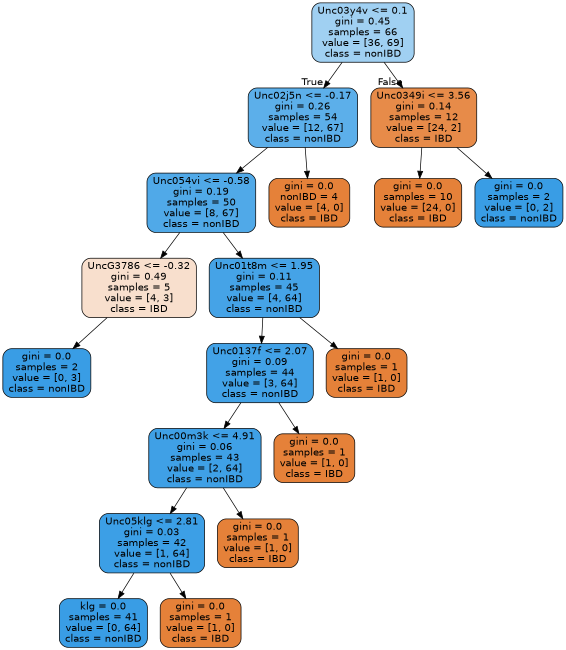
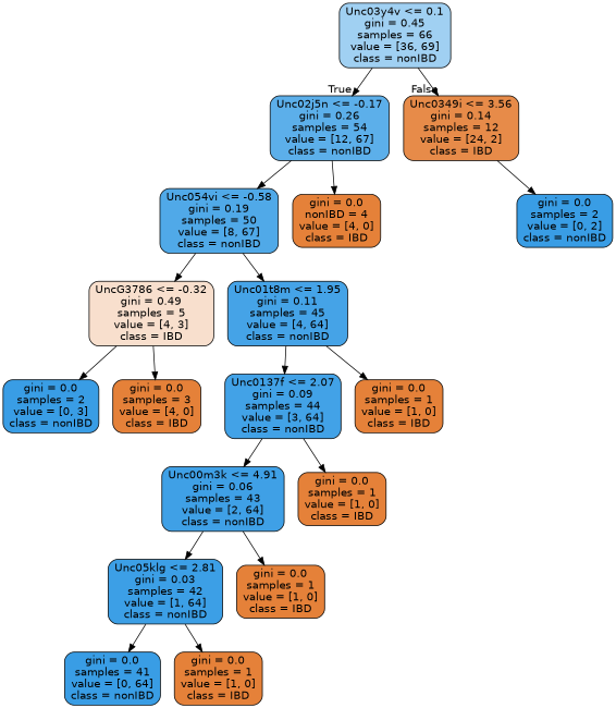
  digraph {
    node [color=black fillcolor="#e58139ff" fontname=helvetica shape=box style="filled, rounded"]
    edge [fontname=helvetica]
    n1 [fillcolor="#399de57a" label="Unc03y4v <= 0.1\ngini = 0.45\nsamples = 66\nvalue = [36, 69]\nclass = nonIBD"]
    n2 [fillcolor="#399de5d1" label="Unc02j5n <= -0.17\ngini = 0.26\nsamples = 54\nvalue = [12, 67]\nclass = nonIBD"]
    n3 [fillcolor="#e58139ea" label="Unc0349i <= 3.56\ngini = 0.14\nsamples = 12\nvalue = [24, 2]\nclass = IBD"]
    n4 [fillcolor="#399de5e1" label="Unc054vi <= -0.58\ngini = 0.19\nsamples = 50\nvalue = [8, 67]\nclass = nonIBD"]
    n5 [label="gini = 0.0\nnonIBD = 4\nvalue = [4, 0]\nclass = IBD"]
-   n6 [label="gini = 0.0\nsamples = 10\nvalue = [24, 0]\nclass = IBD"]
    n7 [fillcolor="#399de5ff" label="gini = 0.0\nsamples = 2\nvalue = [0, 2]\nclass = nonIBD"]
    n8 [fillcolor="#e5813940" label="UncG3786 <= -0.32\ngini = 0.49\nsamples = 5\nvalue = [4, 3]\nclass = IBD"]
    n9 [fillcolor="#399de5ef" label="Unc01t8m <= 1.95\ngini = 0.11\nsamples = 45\nvalue = [4, 64]\nclass = nonIBD"]
    n10 [fillcolor="#399de5ff" label="gini = 0.0\nsamples = 2\nvalue = [0, 3]\nclass = nonIBD"]
+   n11 [label="gini = 0.0\nsamples = 3\nvalue = [4, 0]\nclass = IBD"]
    n12 [fillcolor="#399de5f3" label="Unc0137f <= 2.07\ngini = 0.09\nsamples = 44\nvalue = [3, 64]\nclass = nonIBD"]
    n13 [label="gini = 0.0\nsamples = 1\nvalue = [1, 0]\nclass = IBD"]
    n14 [fillcolor="#399de5f7" label="Unc00m3k <= 4.91\ngini = 0.06\nsamples = 43\nvalue = [2, 64]\nclass = nonIBD"]
    n15 [label="gini = 0.0\nsamples = 1\nvalue = [1, 0]\nclass = IBD"]
    n16 [fillcolor="#399de5fb" label="Unc05klg <= 2.81\ngini = 0.03\nsamples = 42\nvalue = [1, 64]\nclass = nonIBD"]
    n17 [label="gini = 0.0\nsamples = 1\nvalue = [1, 0]\nclass = IBD"]
-   n18 [fillcolor="#399de5ff" label="klg = 0.0\nsamples = 41\nvalue = [0, 64]\nclass = nonIBD"]
+   n18 [fillcolor="#399de5ff" label="gini = 0.0\nsamples = 41\nvalue = [0, 64]\nclass = nonIBD"]
    n19 [label="gini = 0.0\nsamples = 1\nvalue = [1, 0]\nclass = IBD"]
    n1 -> n2 [headlabel=True labelangle=45 labeldistance=2.5]
    n1 -> n3 [headlabel=False labelangle=-45 labeldistance=2.5]
    n2 -> n4
    n2 -> n5
-   n3 -> n6
    n3 -> n7
    n4 -> n8
    n4 -> n9
    n8 -> n10
+   n8 -> n11
    n9 -> n12
    n9 -> n13
    n12 -> n14
    n12 -> n15
    n14 -> n16
    n14 -> n17
    n16 -> n18
    n16 -> n19
  }
